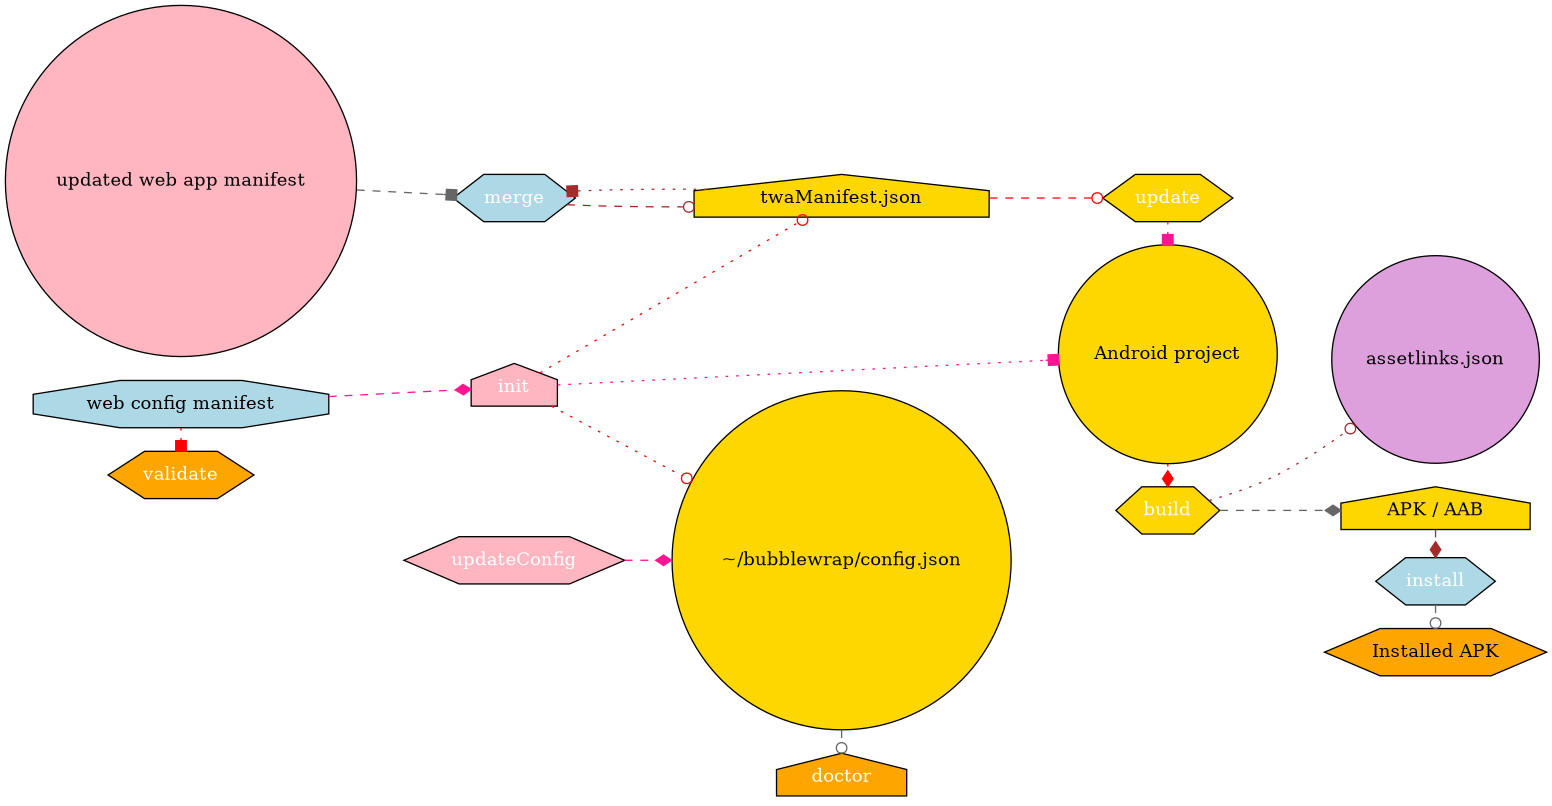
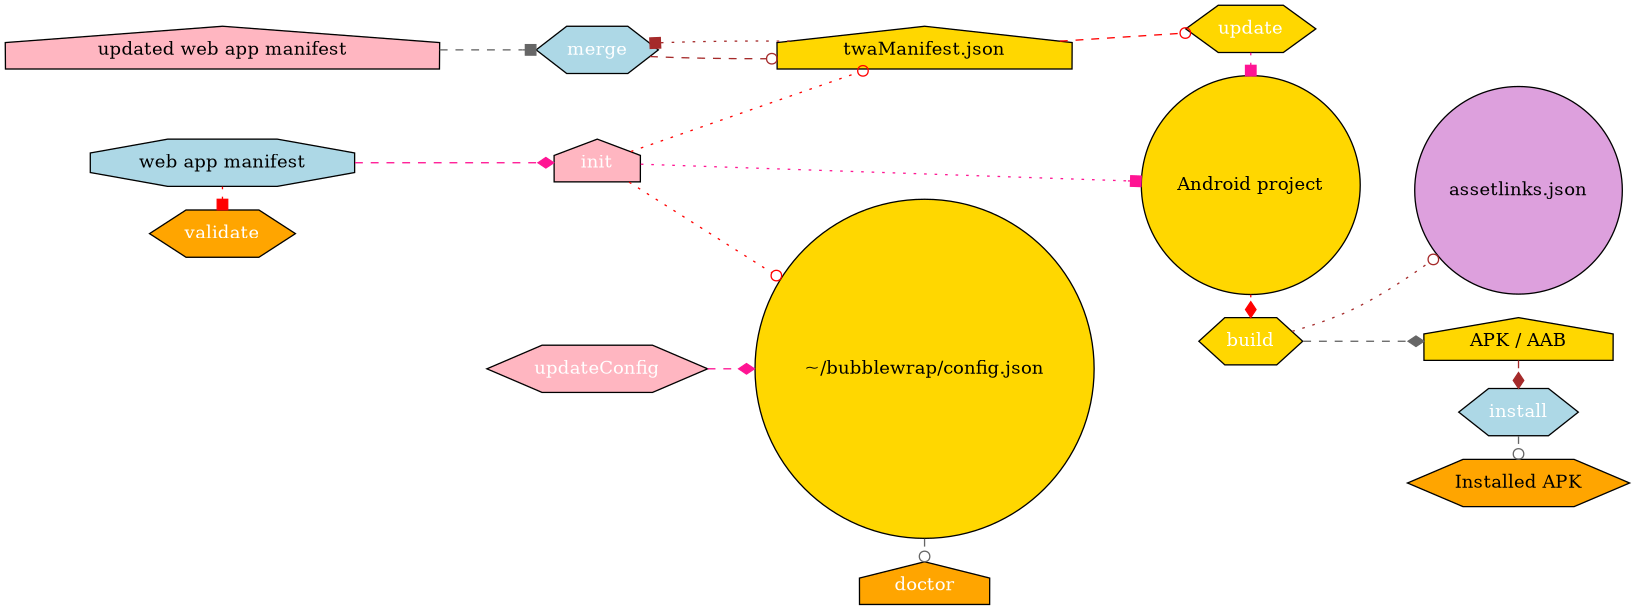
  digraph {
    rankdir=LR
    node [fillcolor=gold shape=hexagon style=filled]
    edge [arrowhead=odot color=red style=dashed]
    validate [fillcolor=orange fontcolor=white]
-   n2 [fillcolor=lightblue label="web config manifest" shape=octagon]
+   n2 [fillcolor=lightblue label="web app manifest" shape=octagon]
    init [fillcolor=lightpink fontcolor=white shape=house]
    merge [fillcolor=lightblue fontcolor=white]
    updateConfig [fillcolor=lightpink fontcolor=white]
    doctor [fillcolor=orange fontcolor=white shape=house]
    n7 [label="twaManifest.json" shape=house]
    n8 [label="~/bubblewrap/config.json" shape=circle]
    build [fontcolor=white]
    update [fontcolor=white]
    n11 [label="Android project" shape=circle]
    install [fillcolor=lightblue fontcolor=white]
    n13 [label="APK / AAB" shape=house]
    n14 [fillcolor=orange label="Installed APK"]
    n15 [fillcolor=plum label="assetlinks.json" shape=circle]
-   n16 [fillcolor=lightpink label="updated web app manifest" shape=circle]
+   n16 [fillcolor=lightpink label="updated web app manifest" shape=house]
    subgraph sub_1 {
      rank=same
      validate
      n2
    }
    subgraph sub_2 {
      rank=same
      init
      merge
      updateConfig
    }
    subgraph sub_3 {
      rank=same
      doctor
      n7
      n8
    }
    subgraph sub_4 {
      rank=same
      build
      update
      n11
    }
    subgraph sub_5 {
      rank=same
      install
      n13
      n14
      n15
    }
    subgraph sub_6 {
      validate
      init
      merge
      updateConfig
      doctor
      build
      update
      install
    }
    subgraph sub_7 {
      n2
      n7
      n8
      n11
      n13
      n14
      n15
      n16
    }
    subgraph sub_8 {
    }
    subgraph sub_9 {
      n11
      n13
      n15
    }
    n2 -> validate [arrowhead=box style=dotted]
    n2 -> init [arrowhead=diamond color=deeppink]
    init -> n7 [style=dotted]
    init -> n8 [style=dotted]
    init -> n11 [arrowhead=box color=deeppink style=dotted]
    merge -> n7 [color=brown]
    updateConfig -> n8 [arrowhead=diamond color=deeppink]
    n7 -> merge [arrowhead=box color=brown style=dotted]
    n7 -> update
    n8 -> doctor [color=gray40]
    build -> n13 [arrowhead=diamond color=gray40]
    build -> n15 [color=brown style=dotted]
    update -> n11 [arrowhead=box color=deeppink style=dotted]
    n11 -> build [arrowhead=diamond style=dotted]
    n11 -> n15 [arrowhead=none style=invisible color=""]
    install -> n14 [color=gray40]
    n13 -> install [arrowhead=diamond color=brown]
    n15 -> n13 [arrowhead=none style=invisible color=""]
    n16 -> merge [arrowhead=box color=gray40]
  }
